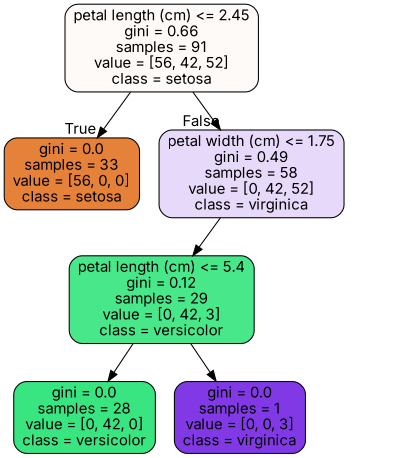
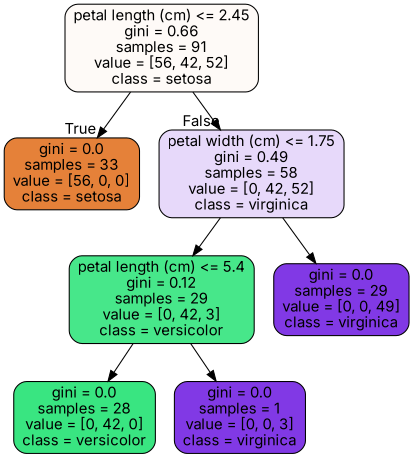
  digraph {
    fontname=Inter
    node [color=black fillcolor="#8139e5" fontname=Inter shape=box style="filled, rounded"]
    edge [fontname=Inter]
    n1 [fillcolor="#fefaf7" label="petal length (cm) <= 2.45\ngini = 0.66\nsamples = 91\nvalue = [56, 42, 52]\nclass = setosa"]
    n2 [fillcolor="#e58139" label="gini = 0.0\nsamples = 33\nvalue = [56, 0, 0]\nclass = setosa"]
    n3 [fillcolor="#e7d9fa" label="petal width (cm) <= 1.75\ngini = 0.49\nsamples = 58\nvalue = [0, 42, 52]\nclass = virginica"]
    n4 [fillcolor="#47e78a" label="petal length (cm) <= 5.4\ngini = 0.12\nsamples = 29\nvalue = [0, 42, 3]\nclass = versicolor"]
+   n5 [label="gini = 0.0\nsamples = 29\nvalue = [0, 0, 49]\nclass = virginica"]
    n6 [fillcolor="#39e581" label="gini = 0.0\nsamples = 28\nvalue = [0, 42, 0]\nclass = versicolor"]
    n7 [label="gini = 0.0\nsamples = 1\nvalue = [0, 0, 3]\nclass = virginica"]
    n1 -> n2 [headlabel=True labelangle=45 labeldistance=2.5]
    n1 -> n3 [headlabel=False labelangle=-45 labeldistance=2.5]
    n3 -> n4
+   n3 -> n5
    n4 -> n6
    n4 -> n7
  }
